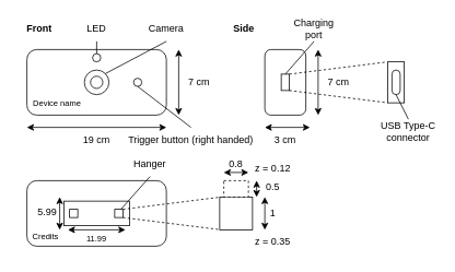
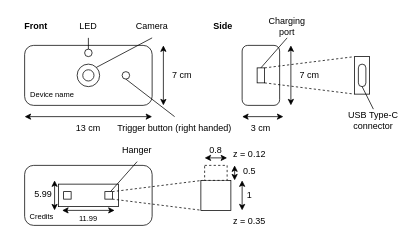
  <mxCell id="0" />
  <mxCell id="1" parent="0" />
  <mxCell id="2" value="" style="rounded=1;whiteSpace=wrap;html=1;" parent="1" vertex="1"><mxGeometry x="322" y="60" width="50" height="80" as="geometry" /></mxCell>
  <mxCell id="3" value="" style="rounded=1;whiteSpace=wrap;html=1;" parent="1" vertex="1"><mxGeometry x="32" y="60" width="170" height="80" as="geometry" /></mxCell>
  <mxCell id="4" value="" style="ellipse;whiteSpace=wrap;html=1;aspect=fixed;" parent="1" vertex="1"><mxGeometry x="102" y="85" width="30" height="30" as="geometry" /></mxCell>
  <mxCell id="5" value="" style="ellipse;whiteSpace=wrap;html=1;aspect=fixed;" parent="1" vertex="1"><mxGeometry x="109.5" y="92.5" width="15" height="15" as="geometry" /></mxCell>
  <mxCell id="6" value="Device name" style="text;html=1;align=center;verticalAlign=middle;whiteSpace=wrap;rounded=0;fontSize=10;" parent="1" vertex="1"><mxGeometry x="34" y="110" width="70" height="30" as="geometry" /></mxCell>
  <mxCell id="7" value="" style="endArrow=classic;startArrow=classic;html=1;rounded=0;" parent="1" edge="1"><mxGeometry width="50" height="50" relative="1" as="geometry"><mxPoint x="32" y="155" as="sourcePoint" /><mxPoint x="202" y="155" as="targetPoint" /></mxGeometry></mxCell>
- <mxCell id="8" value="19 cm" style="text;html=1;align=center;verticalAlign=middle;whiteSpace=wrap;rounded=0;" parent="1" vertex="1"><mxGeometry x="87" y="155" width="60" height="30" as="geometry" /></mxCell>
+ <mxCell id="8" value="13 cm" style="text;html=1;align=center;verticalAlign=middle;whiteSpace=wrap;rounded=0;" parent="1" vertex="1"><mxGeometry x="87" y="155" width="60" height="30" as="geometry" /></mxCell>
  <mxCell id="9" value="" style="endArrow=classic;startArrow=classic;html=1;rounded=0;" parent="1" edge="1"><mxGeometry width="50" height="50" relative="1" as="geometry"><mxPoint x="217" y="60" as="sourcePoint" /><mxPoint x="217" y="140" as="targetPoint" /></mxGeometry></mxCell>
  <mxCell id="10" value="7 cm" style="text;html=1;align=center;verticalAlign=middle;whiteSpace=wrap;rounded=0;" parent="1" vertex="1"><mxGeometry x="212" y="85" width="60" height="30" as="geometry" /></mxCell>
  <mxCell id="11" value="" style="endArrow=classic;startArrow=classic;html=1;rounded=0;entryX=1;entryY=0;entryDx=0;entryDy=0;" parent="1" target="12" edge="1"><mxGeometry width="50" height="50" relative="1" as="geometry"><mxPoint x="322" y="155" as="sourcePoint" /><mxPoint x="362" y="155" as="targetPoint" /></mxGeometry></mxCell>
  <mxCell id="12" value="3 cm" style="text;html=1;align=center;verticalAlign=middle;whiteSpace=wrap;rounded=0;" parent="1" vertex="1"><mxGeometry x="317" y="155" width="60" height="30" as="geometry" /></mxCell>
  <mxCell id="13" value="" style="endArrow=classic;startArrow=classic;html=1;rounded=0;" parent="1" edge="1"><mxGeometry width="50" height="50" relative="1" as="geometry"><mxPoint x="387" y="60" as="sourcePoint" /><mxPoint x="387" y="140" as="targetPoint" /></mxGeometry></mxCell>
  <mxCell id="14" value="7 cm" style="text;html=1;align=center;verticalAlign=middle;whiteSpace=wrap;rounded=0;" parent="1" vertex="1"><mxGeometry x="382" y="85" width="60" height="30" as="geometry" /></mxCell>
  <mxCell id="15" value="Camera" style="text;html=1;align=center;verticalAlign=middle;whiteSpace=wrap;rounded=0;" parent="1" vertex="1"><mxGeometry x="172" y="20" width="60" height="30" as="geometry" /></mxCell>
  <mxCell id="16" value="" style="endArrow=none;html=1;rounded=0;entryX=0.5;entryY=1;entryDx=0;entryDy=0;exitX=1;exitY=0;exitDx=0;exitDy=0;" parent="1" source="4" target="15" edge="1"><mxGeometry width="50" height="50" relative="1" as="geometry"><mxPoint x="129.5" y="70" as="sourcePoint" /><mxPoint x="179.5" y="20" as="targetPoint" /></mxGeometry></mxCell>
  <mxCell id="17" value="" style="rounded=0;whiteSpace=wrap;html=1;" parent="1" vertex="1"><mxGeometry x="342" y="90" width="10" height="20" as="geometry" /></mxCell>
  <mxCell id="18" value="Charging port" style="text;html=1;align=center;verticalAlign=middle;whiteSpace=wrap;rounded=0;" parent="1" vertex="1"><mxGeometry x="352" y="20" width="60" height="30" as="geometry" /></mxCell>
  <mxCell id="19" value="" style="rounded=1;whiteSpace=wrap;html=1;" parent="1" vertex="1"><mxGeometry x="32" y="220" width="170" height="80" as="geometry" /></mxCell>
  <mxCell id="20" value="&lt;div&gt;Credits&lt;/div&gt;" style="text;html=1;align=center;verticalAlign=middle;whiteSpace=wrap;rounded=0;fontSize=10;" parent="1" vertex="1"><mxGeometry x="20" y="273" width="70" height="30" as="geometry" /></mxCell>
  <mxCell id="21" value="" style="rounded=0;whiteSpace=wrap;html=1;" parent="1" vertex="1"><mxGeometry x="77" y="245" width="80" height="30" as="geometry" /></mxCell>
  <mxCell id="22" value="" style="rounded=0;whiteSpace=wrap;html=1;" parent="1" vertex="1"><mxGeometry x="84" y="255" width="10" height="10" as="geometry" /></mxCell>
  <mxCell id="23" value="" style="rounded=0;whiteSpace=wrap;html=1;" parent="1" vertex="1"><mxGeometry x="139" y="255" width="10" height="10" as="geometry" /></mxCell>
  <mxCell id="24" value="Hanger" style="text;html=1;align=center;verticalAlign=middle;whiteSpace=wrap;rounded=0;" parent="1" vertex="1"><mxGeometry x="152" y="185" width="60" height="30" as="geometry" /></mxCell>
  <mxCell id="25" value="" style="endArrow=none;html=1;rounded=0;exitX=0.75;exitY=0;exitDx=0;exitDy=0;entryX=0.5;entryY=1;entryDx=0;entryDy=0;" parent="1" source="23" target="24" edge="1"><mxGeometry width="50" height="50" relative="1" as="geometry"><mxPoint x="152" y="230" as="sourcePoint" /><mxPoint x="202" y="180" as="targetPoint" /></mxGeometry></mxCell>
  <mxCell id="26" value="&lt;b&gt;Front&lt;/b&gt;" style="text;html=1;align=left;verticalAlign=middle;whiteSpace=wrap;rounded=0;" parent="1" vertex="1"><mxGeometry x="30" y="20" width="60" height="30" as="geometry" /></mxCell>
  <mxCell id="27" value="&lt;b&gt;Side&lt;/b&gt;" style="text;html=1;align=left;verticalAlign=middle;whiteSpace=wrap;rounded=0;" parent="1" vertex="1"><mxGeometry x="282" y="20" width="60" height="30" as="geometry" /></mxCell>
  <mxCell id="28" value="" style="endArrow=none;html=1;rounded=0;exitX=0.5;exitY=0;exitDx=0;exitDy=0;entryX=0.5;entryY=1;entryDx=0;entryDy=0;" parent="1" source="17" target="18" edge="1"><mxGeometry width="50" height="50" relative="1" as="geometry"><mxPoint x="172" y="160" as="sourcePoint" /><mxPoint x="222" y="110" as="targetPoint" /></mxGeometry></mxCell>
  <mxCell id="29" value="" style="rounded=0;whiteSpace=wrap;html=1;" parent="1" vertex="1"><mxGeometry x="472" y="75" width="20" height="50" as="geometry" /></mxCell>
  <mxCell id="30" value="" style="rounded=1;whiteSpace=wrap;html=1;arcSize=50;" parent="1" vertex="1"><mxGeometry x="477" y="85" width="10" height="30" as="geometry" /></mxCell>
  <mxCell id="31" value="" style="endArrow=none;html=1;rounded=0;exitX=1;exitY=0;exitDx=0;exitDy=0;entryX=0;entryY=0;entryDx=0;entryDy=0;dashed=1;" parent="1" source="17" target="29" edge="1"><mxGeometry width="50" height="50" relative="1" as="geometry"><mxPoint x="361.142" y="85.858" as="sourcePoint" /><mxPoint x="462" y="80" as="targetPoint" /></mxGeometry></mxCell>
  <mxCell id="32" value="" style="endArrow=none;html=1;rounded=0;exitX=1;exitY=1;exitDx=0;exitDy=0;entryX=0;entryY=1;entryDx=0;entryDy=0;dashed=1;" parent="1" source="17" target="29" edge="1"><mxGeometry width="50" height="50" relative="1" as="geometry"><mxPoint x="361.142" y="114.142" as="sourcePoint" /><mxPoint x="482" y="85" as="targetPoint" /></mxGeometry></mxCell>
  <mxCell id="33" value="USB Type-C connector" style="text;html=1;align=center;verticalAlign=middle;whiteSpace=wrap;rounded=0;" parent="1" vertex="1"><mxGeometry x="462" y="145" width="70" height="30" as="geometry" /></mxCell>
  <mxCell id="34" value="" style="endArrow=none;html=1;rounded=0;exitX=0.5;exitY=0;exitDx=0;exitDy=0;entryX=0.5;entryY=1;entryDx=0;entryDy=0;" parent="1" source="33" target="30" edge="1"><mxGeometry width="50" height="50" relative="1" as="geometry"><mxPoint x="357" y="100" as="sourcePoint" /><mxPoint x="392" y="60" as="targetPoint" /></mxGeometry></mxCell>
  <mxCell id="35" value="" style="ellipse;whiteSpace=wrap;html=1;aspect=fixed;" parent="1" vertex="1"><mxGeometry x="112" y="65" width="10" height="10" as="geometry" /></mxCell>
  <mxCell id="36" value="LED" style="text;html=1;align=center;verticalAlign=middle;whiteSpace=wrap;rounded=0;" parent="1" vertex="1"><mxGeometry x="87" y="20" width="60" height="30" as="geometry" /></mxCell>
  <mxCell id="37" value="" style="endArrow=none;html=1;rounded=0;entryX=0.5;entryY=1;entryDx=0;entryDy=0;exitX=0.5;exitY=0;exitDx=0;exitDy=0;" parent="1" source="35" target="36" edge="1"><mxGeometry width="50" height="50" relative="1" as="geometry"><mxPoint x="72" y="65" as="sourcePoint" /><mxPoint x="106" y="26" as="targetPoint" /></mxGeometry></mxCell>
  <mxCell id="38" value="" style="ellipse;whiteSpace=wrap;html=1;aspect=fixed;" parent="1" vertex="1"><mxGeometry x="162" y="95" width="10" height="10" as="geometry" /></mxCell>
  <mxCell id="39" value="Trigger button (right handed)" style="text;html=1;align=center;verticalAlign=middle;whiteSpace=wrap;rounded=0;" parent="1" vertex="1"><mxGeometry x="152" y="155" width="160" height="30" as="geometry" /></mxCell>
  <mxCell id="40" value="" style="endArrow=none;html=1;rounded=0;entryX=0.5;entryY=0;entryDx=0;entryDy=0;exitX=0.5;exitY=1;exitDx=0;exitDy=0;" parent="1" source="38" target="39" edge="1"><mxGeometry width="50" height="50" relative="1" as="geometry"><mxPoint x="138" y="99" as="sourcePoint" /><mxPoint x="212" y="60" as="targetPoint" /></mxGeometry></mxCell>
  <mxCell id="41" value="" style="endArrow=classic;startArrow=classic;html=1;rounded=0;entryX=0.706;entryY=0.875;entryDx=0;entryDy=0;entryPerimeter=0;" edge="1" parent="1"><mxGeometry width="50" height="50" relative="1" as="geometry"><mxPoint x="81.98" y="280" as="sourcePoint" /><mxPoint x="152" y="280" as="targetPoint" /></mxGeometry></mxCell>
  <mxCell id="42" value="11.99" style="text;html=1;align=center;verticalAlign=middle;whiteSpace=wrap;rounded=0;fontSize=10;" vertex="1" parent="1"><mxGeometry x="87" y="275" width="60" height="30" as="geometry" /></mxCell>
  <mxCell id="43" value="" style="endArrow=classic;startArrow=classic;html=1;rounded=0;exitX=0.235;exitY=0.25;exitDx=0;exitDy=0;exitPerimeter=0;entryX=0.742;entryY=0.233;entryDx=0;entryDy=0;entryPerimeter=0;" edge="1" parent="1" source="19" target="20"><mxGeometry width="50" height="50" relative="1" as="geometry"><mxPoint x="68.83" y="200" as="sourcePoint" /><mxPoint x="69" y="280" as="targetPoint" /></mxGeometry></mxCell>
  <mxCell id="44" value="5.99" style="text;html=1;align=center;verticalAlign=middle;whiteSpace=wrap;rounded=0;" vertex="1" parent="1"><mxGeometry x="27" y="243" width="60" height="30" as="geometry" /></mxCell>
  <mxCell id="45" value="" style="endArrow=none;html=1;rounded=0;exitX=1;exitY=0;exitDx=0;exitDy=0;entryX=0;entryY=0;entryDx=0;entryDy=0;dashed=1;" edge="1" parent="1"><mxGeometry width="50" height="50" relative="1" as="geometry"><mxPoint x="149" y="255" as="sourcePoint" /><mxPoint x="269" y="240" as="targetPoint" /></mxGeometry></mxCell>
  <mxCell id="46" value="" style="endArrow=none;html=1;rounded=0;exitX=1;exitY=1;exitDx=0;exitDy=0;entryX=0;entryY=1;entryDx=0;entryDy=0;dashed=1;" edge="1" parent="1"><mxGeometry width="50" height="50" relative="1" as="geometry"><mxPoint x="149" y="265" as="sourcePoint" /><mxPoint x="269" y="280" as="targetPoint" /></mxGeometry></mxCell>
  <mxCell id="47" value="" style="rounded=0;whiteSpace=wrap;html=1;" vertex="1" parent="1"><mxGeometry x="267" y="240" width="40" height="40" as="geometry" /></mxCell>
  <mxCell id="48" value="" style="rounded=0;whiteSpace=wrap;html=1;dashed=1;" vertex="1" parent="1"><mxGeometry x="272" y="220" width="30" height="20" as="geometry" /></mxCell>
  <mxCell id="49" value="" style="endArrow=classic;startArrow=classic;html=1;rounded=0;" edge="1" parent="1"><mxGeometry width="50" height="50" relative="1" as="geometry"><mxPoint x="322" y="240" as="sourcePoint" /><mxPoint x="322" y="280" as="targetPoint" /></mxGeometry></mxCell>
  <mxCell id="50" value="1" style="text;html=1;align=center;verticalAlign=middle;whiteSpace=wrap;rounded=0;" vertex="1" parent="1"><mxGeometry x="302" y="245" width="60" height="30" as="geometry" /></mxCell>
  <mxCell id="51" value="" style="endArrow=classic;startArrow=classic;html=1;rounded=0;" edge="1" parent="1"><mxGeometry width="50" height="50" relative="1" as="geometry"><mxPoint x="272" y="210" as="sourcePoint" /><mxPoint x="302" y="210" as="targetPoint" /></mxGeometry></mxCell>
  <mxCell id="52" value="0.8" style="text;html=1;align=center;verticalAlign=middle;whiteSpace=wrap;rounded=0;" vertex="1" parent="1"><mxGeometry x="257" y="185" width="60" height="30" as="geometry" /></mxCell>
  <mxCell id="53" value="" style="endArrow=classic;startArrow=classic;html=1;rounded=0;" edge="1" parent="1"><mxGeometry width="50" height="50" relative="1" as="geometry"><mxPoint x="312" y="220" as="sourcePoint" /><mxPoint x="312" y="240" as="targetPoint" /></mxGeometry></mxCell>
  <mxCell id="54" value="0.5" style="text;html=1;align=center;verticalAlign=middle;whiteSpace=wrap;rounded=0;" vertex="1" parent="1"><mxGeometry x="302" y="213" width="60" height="30" as="geometry" /></mxCell>
  <mxCell id="55" value="z = 0.12" style="text;html=1;align=center;verticalAlign=middle;whiteSpace=wrap;rounded=0;" vertex="1" parent="1"><mxGeometry x="302" y="190" width="60" height="30" as="geometry" /></mxCell>
  <mxCell id="56" value="z = 0.3&lt;span style=&quot;background-color: transparent; color: light-dark(rgb(0, 0, 0), rgb(255, 255, 255));&quot;&gt;5&lt;/span&gt;" style="text;html=1;align=center;verticalAlign=middle;whiteSpace=wrap;rounded=0;" vertex="1" parent="1"><mxGeometry x="302" y="280" width="60" height="30" as="geometry" /></mxCell>
